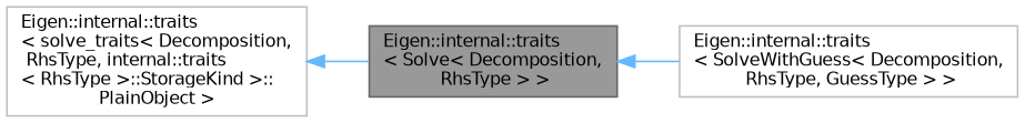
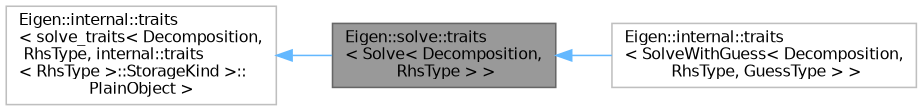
  digraph {
    rankdir=LR
    node [color=grey75 fillcolor=white fontname=Helvetica fontsize=10 shape=box style=filled]
    edge [color=steelblue1 dir=back fontname=Helvetica fontsize=10 labelfontname=Helvetica labelfontsize=10 style=solid]
-   n1 [color=gray40 fillcolor=grey60 fontcolor=black height=0.2 label="Eigen::internal::traits\l\< Solve\< Decomposition,\l RhsType \> \>" width=0.4]
+   n1 [color=gray40 fillcolor=grey60 fontcolor=black height=0.2 label="Eigen::solve::traits\l\< Solve\< Decomposition,\l RhsType \> \>" width=0.4]
    n2 [height=0.2 label="Eigen::internal::traits\l\< SolveWithGuess\< Decomposition,\l RhsType, GuessType \> \>" width=0.4]
    n3 [height=0.2 label="Eigen::internal::traits\l\< solve_traits\< Decomposition,\l RhsType, internal::traits\l\< RhsType \>::StorageKind \>::\lPlainObject \>" width=0.4]
    n1 -> n2
    n3 -> n1
  }
